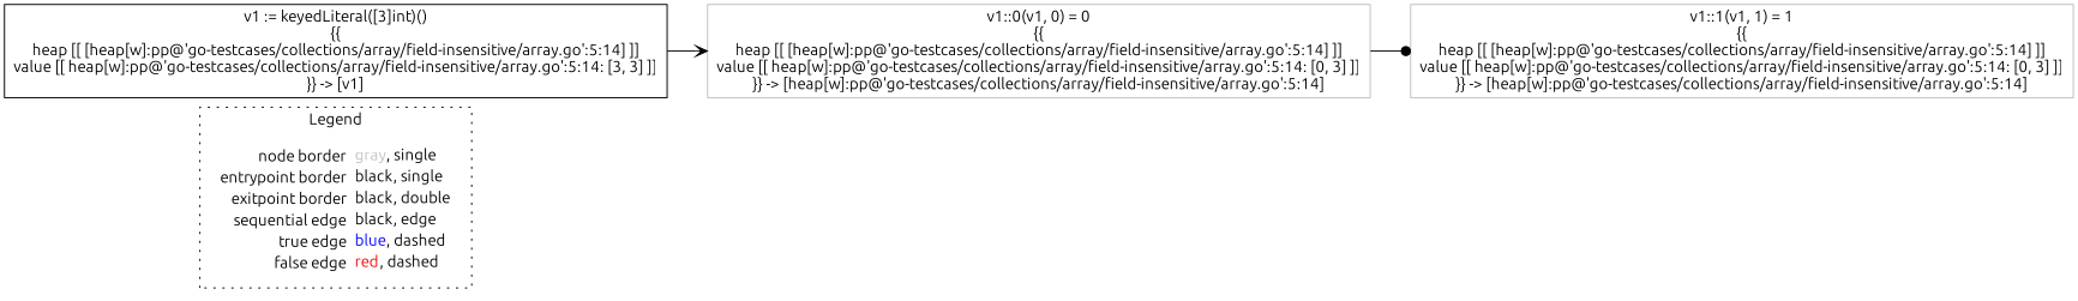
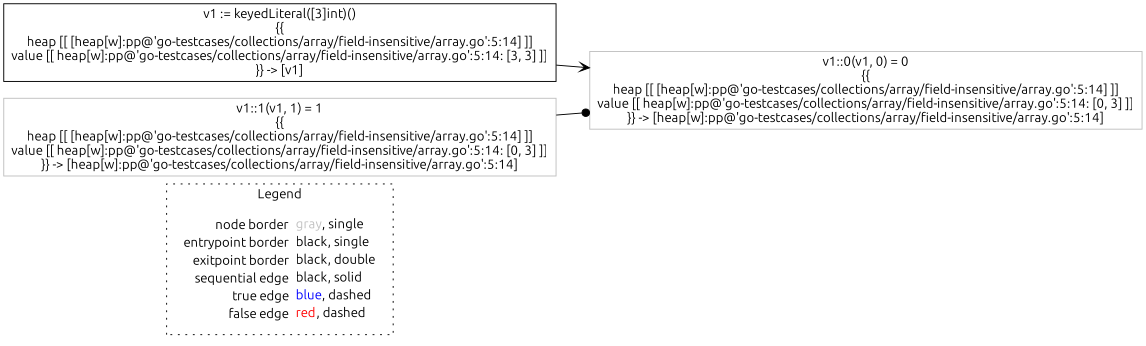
  digraph {
    rankdir=LR
    fontname=Ubuntu
    node [shape=rect fontname=Ubuntu color=gray]
    edge [color=black fontname=Ubuntu]
-   n1 [label=<<table border="0" cellpadding="2" cellspacing="0" cellborder="0"><tr><td align="right">node border&nbsp;</td><td align="left"><font color="gray">gray</font>, single</td></tr><tr><td align="right">entrypoint border&nbsp;</td><td align="left"><font color="black">black</font>, single</td></tr><tr><td align="right">exitpoint border&nbsp;</td><td align="left"><font color="black">black</font>, double</td></tr><tr><td align="right">sequential edge&nbsp;</td><td align="left"><font color="black">black</font>, edge</td></tr><tr><td align="right">true edge&nbsp;</td><td align="left"><font color="blue">blue</font>, dashed</td></tr><tr><td align="right">false edge&nbsp;</td><td align="left"><font color="red">red</font>, dashed</td></tr></table>> shape=plaintext color=""]
+   n1 [label=<<table border="0" cellpadding="2" cellspacing="0" cellborder="0"><tr><td align="right">node border&nbsp;</td><td align="left"><font color="gray">gray</font>, single</td></tr><tr><td align="right">entrypoint border&nbsp;</td><td align="left"><font color="black">black</font>, single</td></tr><tr><td align="right">exitpoint border&nbsp;</td><td align="left"><font color="black">black</font>, double</td></tr><tr><td align="right">sequential edge&nbsp;</td><td align="left"><font color="black">black</font>, solid</td></tr><tr><td align="right">true edge&nbsp;</td><td align="left"><font color="blue">blue</font>, dashed</td></tr><tr><td align="right">false edge&nbsp;</td><td align="left"><font color="red">red</font>, dashed</td></tr></table>> shape=plaintext color=""]
    n2 [color=black label=<v1 := keyedLiteral([3]int)()<BR/>{{<BR/>heap [[ [heap[w]:pp@'go-testcases/collections/array/field-insensitive/array.go':5:14] ]]<BR/>value [[ heap[w]:pp@'go-testcases/collections/array/field-insensitive/array.go':5:14: [3, 3] ]]<BR/>}} -&gt; [v1]>]
    n3 [label=<v1::0(v1, 0) = 0<BR/>{{<BR/>heap [[ [heap[w]:pp@'go-testcases/collections/array/field-insensitive/array.go':5:14] ]]<BR/>value [[ heap[w]:pp@'go-testcases/collections/array/field-insensitive/array.go':5:14: [0, 3] ]]<BR/>}} -&gt; [heap[w]:pp@'go-testcases/collections/array/field-insensitive/array.go':5:14]>]
    n4 [label=<v1::1(v1, 1) = 1<BR/>{{<BR/>heap [[ [heap[w]:pp@'go-testcases/collections/array/field-insensitive/array.go':5:14] ]]<BR/>value [[ heap[w]:pp@'go-testcases/collections/array/field-insensitive/array.go':5:14: [0, 3] ]]<BR/>}} -&gt; [heap[w]:pp@'go-testcases/collections/array/field-insensitive/array.go':5:14]>]
    subgraph cluster_1 {
      label=Legend
      style=dotted
      n1
    }
    n2 -> n3 [arrowhead=vee]
-   n3 -> n4 [arrowhead=dot]
+   n4 -> n3 [arrowhead=dot]
  }
